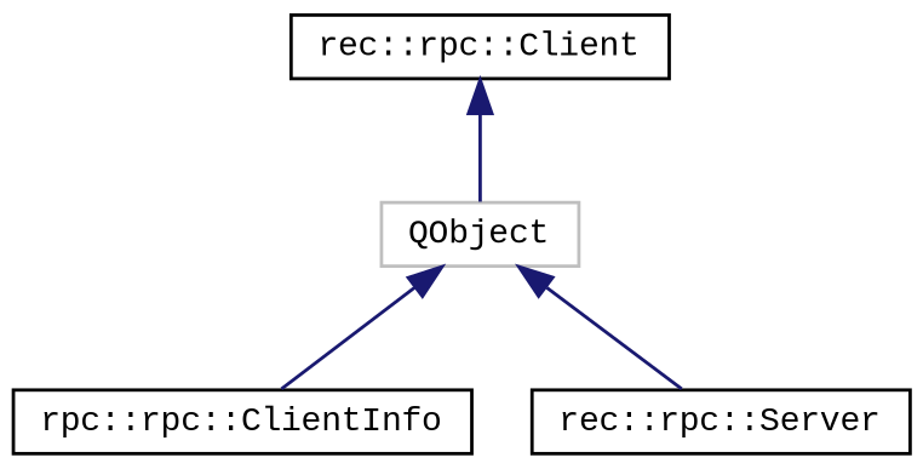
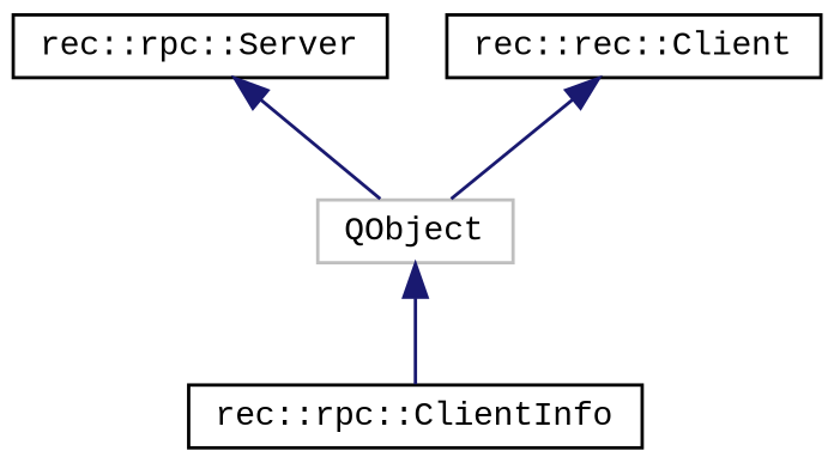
  digraph {
    fontname="Liberation Mono"
    rankdir=TB
    node [color=black fillcolor=white fontname="Liberation Mono" fontsize=10 shape=record style=filled]
    edge [color=midnightblue dir=back fontname="Liberation Mono" fontsize=10 labelfontname=FreeSans labelfontsize=10 style=solid]
    n1 [color=grey75 height=0.2 label=QObject width=0.4]
-   n2 [height=0.2 label="rpc::rpc::ClientInfo" width=0.4]
+   n2 [height=0.2 label="rec::rpc::ClientInfo" width=0.4]
    n3 [height=0.2 label="rec::rpc::Server" width=0.4]
-   n4 [height=0.2 label="rec::rpc::Client" width=0.4]
+   n4 [height=0.2 label="rec::rec::Client" width=0.4]
    n1 -> n2
-   n1 -> n3
+   n3 -> n1
    n4 -> n1
  }
